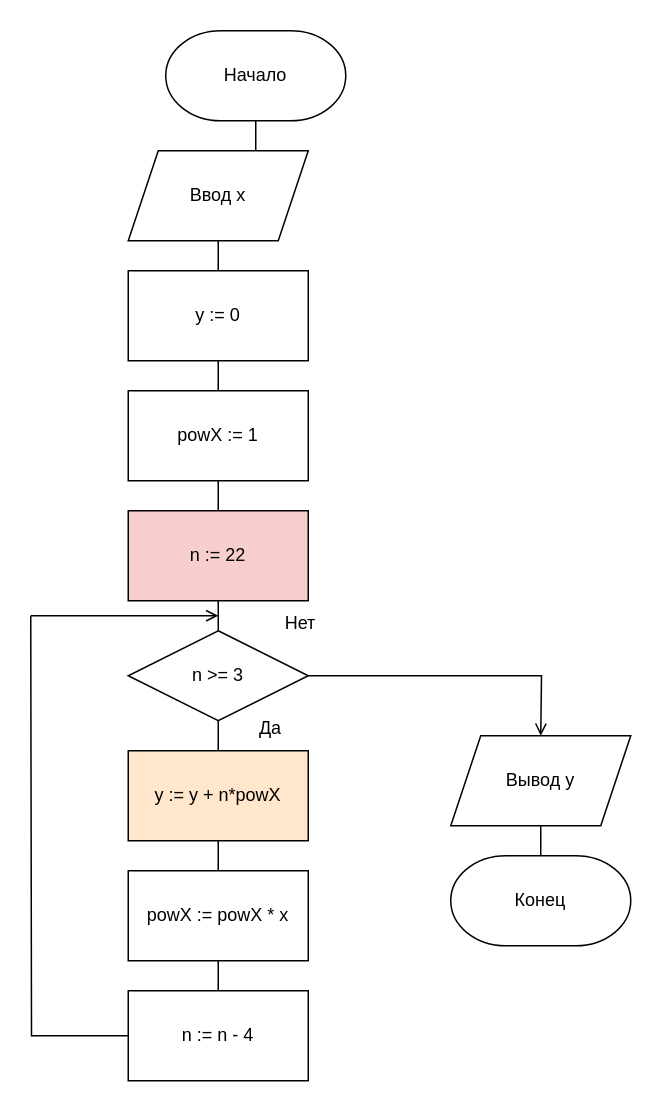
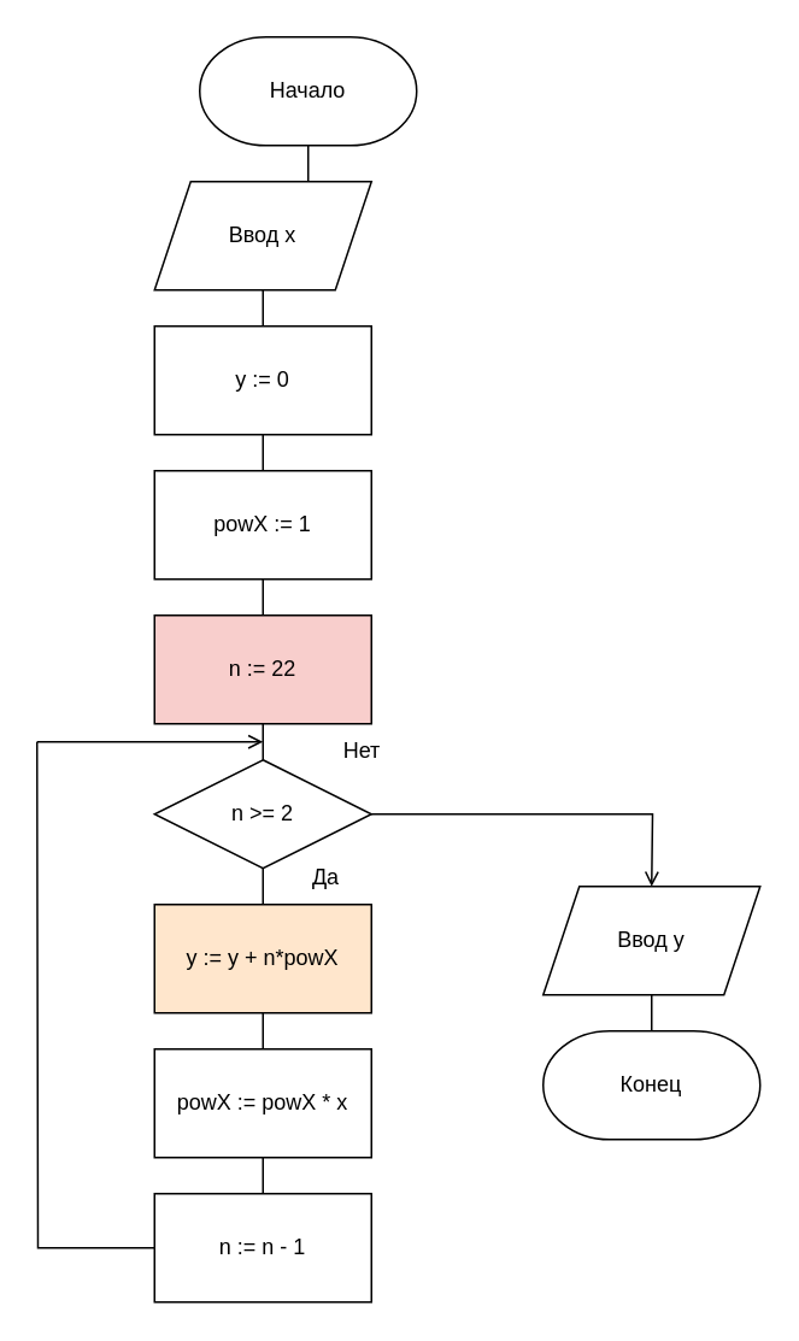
  <mxCell id="0" />
  <mxCell id="1" parent="0" />
  <mxCell id="2" style="edgeStyle=orthogonalEdgeStyle;rounded=0;orthogonalLoop=1;jettySize=auto;html=1;endArrow=none;endFill=0;" edge="1" parent="1"><mxGeometry relative="1" as="geometry"><mxPoint x="145" y="260" as="targetPoint" /><mxPoint x="145" y="240" as="sourcePoint" /></mxGeometry></mxCell>
  <mxCell id="3" style="edgeStyle=orthogonalEdgeStyle;rounded=0;orthogonalLoop=1;jettySize=auto;html=1;endArrow=none;endFill=0;" edge="1" parent="1" source="4"><mxGeometry relative="1" as="geometry"><mxPoint x="145" y="110" as="targetPoint" /></mxGeometry></mxCell>
  <mxCell id="4" value="Начало" style="strokeWidth=1;html=1;shape=mxgraph.flowchart.terminator;whiteSpace=wrap;" vertex="1" parent="1"><mxGeometry x="110" y="20" width="120" height="60" as="geometry" /></mxCell>
  <mxCell id="5" value="powX := 1" style="rounded=0;whiteSpace=wrap;html=1;strokeWidth=1;" vertex="1" parent="1"><mxGeometry x="85" y="260" width="120" height="60" as="geometry" /></mxCell>
  <mxCell id="6" style="edgeStyle=orthogonalEdgeStyle;rounded=0;orthogonalLoop=1;jettySize=auto;html=1;endArrow=none;endFill=0;" edge="1" parent="1"><mxGeometry relative="1" as="geometry"><mxPoint x="145" y="340" as="targetPoint" /><mxPoint x="145" y="320" as="sourcePoint" /></mxGeometry></mxCell>
  <mxCell id="7" style="edgeStyle=orthogonalEdgeStyle;rounded=0;orthogonalLoop=1;jettySize=auto;html=1;endArrow=none;endFill=0;" edge="1" parent="1" source="8"><mxGeometry relative="1" as="geometry"><mxPoint x="145" y="420" as="targetPoint" /></mxGeometry></mxCell>
  <mxCell id="8" value="n := 22" style="rounded=0;whiteSpace=wrap;html=1;strokeWidth=1;fillColor=#f8cecc;" vertex="1" parent="1"><mxGeometry x="85" y="340" width="120" height="60" as="geometry" /></mxCell>
  <mxCell id="9" style="edgeStyle=orthogonalEdgeStyle;rounded=0;orthogonalLoop=1;jettySize=auto;html=1;endArrow=open;endFill=0;" edge="1" parent="1" source="10"><mxGeometry relative="1" as="geometry"><mxPoint x="360" y="490" as="targetPoint" /></mxGeometry></mxCell>
- <mxCell id="10" value="n &amp;gt;= 3" style="rhombus;whiteSpace=wrap;html=1;strokeWidth=1;" vertex="1" parent="1"><mxGeometry x="85" y="420" width="120" height="60" as="geometry" /></mxCell>
+ <mxCell id="10" value="n &amp;gt;= 2" style="rhombus;whiteSpace=wrap;html=1;strokeWidth=1;" vertex="1" parent="1"><mxGeometry x="85" y="420" width="120" height="60" as="geometry" /></mxCell>
  <mxCell id="11" style="edgeStyle=orthogonalEdgeStyle;rounded=0;orthogonalLoop=1;jettySize=auto;html=1;endArrow=none;endFill=0;" edge="1" parent="1"><mxGeometry relative="1" as="geometry"><mxPoint x="145" y="500" as="targetPoint" /><mxPoint x="145" y="480" as="sourcePoint" /></mxGeometry></mxCell>
  <mxCell id="12" value="y := y + n*powX" style="rounded=0;whiteSpace=wrap;html=1;strokeWidth=1;fillColor=#ffe6cc;" vertex="1" parent="1"><mxGeometry x="85" y="500" width="120" height="60" as="geometry" /></mxCell>
  <mxCell id="13" style="edgeStyle=orthogonalEdgeStyle;rounded=0;orthogonalLoop=1;jettySize=auto;html=1;endArrow=none;endFill=0;" edge="1" parent="1"><mxGeometry relative="1" as="geometry"><mxPoint x="145" y="180" as="targetPoint" /><mxPoint x="145" y="160" as="sourcePoint" /></mxGeometry></mxCell>
  <mxCell id="14" value="y := 0" style="rounded=0;whiteSpace=wrap;html=1;strokeWidth=1;" vertex="1" parent="1"><mxGeometry x="85" y="180" width="120" height="60" as="geometry" /></mxCell>
  <mxCell id="15" style="edgeStyle=orthogonalEdgeStyle;rounded=0;orthogonalLoop=1;jettySize=auto;html=1;endArrow=none;endFill=0;" edge="1" parent="1"><mxGeometry relative="1" as="geometry"><mxPoint x="145" y="580" as="targetPoint" /><mxPoint x="145" y="560" as="sourcePoint" /></mxGeometry></mxCell>
  <mxCell id="16" value="powX := powX * x" style="rounded=0;whiteSpace=wrap;html=1;strokeWidth=1;" vertex="1" parent="1"><mxGeometry x="85" y="580" width="120" height="60" as="geometry" /></mxCell>
  <mxCell id="17" style="edgeStyle=orthogonalEdgeStyle;rounded=0;orthogonalLoop=1;jettySize=auto;html=1;endArrow=none;endFill=0;" edge="1" parent="1"><mxGeometry relative="1" as="geometry"><mxPoint x="145" y="660" as="targetPoint" /><mxPoint x="145" y="640" as="sourcePoint" /></mxGeometry></mxCell>
  <mxCell id="18" style="edgeStyle=orthogonalEdgeStyle;rounded=0;orthogonalLoop=1;jettySize=auto;html=1;endArrow=none;endFill=0;" edge="1" parent="1" source="19"><mxGeometry relative="1" as="geometry"><mxPoint x="20" y="410" as="targetPoint" /></mxGeometry></mxCell>
- <mxCell id="19" value="n := n - 4" style="rounded=0;whiteSpace=wrap;html=1;strokeWidth=1;" vertex="1" parent="1"><mxGeometry x="85" y="660" width="120" height="60" as="geometry" /></mxCell>
+ <mxCell id="19" value="n := n - 1" style="rounded=0;whiteSpace=wrap;html=1;strokeWidth=1;" vertex="1" parent="1"><mxGeometry x="85" y="660" width="120" height="60" as="geometry" /></mxCell>
  <mxCell id="20" value="" style="endArrow=open;html=1;rounded=0;edgeStyle=orthogonalEdgeStyle;endFill=0;" edge="1" parent="1"><mxGeometry width="50" height="50" relative="1" as="geometry"><mxPoint x="20" y="410" as="sourcePoint" /><mxPoint x="145" y="410" as="targetPoint" /><Array as="points"><mxPoint x="25" y="410" /></Array></mxGeometry></mxCell>
  <mxCell id="21" value="Да" style="text;html=1;strokeColor=none;fillColor=none;align=center;verticalAlign=middle;whiteSpace=wrap;rounded=0;" vertex="1" parent="1"><mxGeometry x="150" y="470" width="60" height="30" as="geometry" /></mxCell>
  <mxCell id="22" value="Нет" style="text;html=1;strokeColor=none;fillColor=none;align=center;verticalAlign=middle;whiteSpace=wrap;rounded=0;" vertex="1" parent="1"><mxGeometry x="170" y="400" width="60" height="30" as="geometry" /></mxCell>
  <mxCell id="23" style="edgeStyle=orthogonalEdgeStyle;rounded=0;orthogonalLoop=1;jettySize=auto;html=1;endArrow=none;endFill=0;" edge="1" parent="1" source="24"><mxGeometry relative="1" as="geometry"><mxPoint x="360" y="570" as="targetPoint" /></mxGeometry></mxCell>
- <mxCell id="24" value="Вывод y" style="shape=parallelogram;perimeter=parallelogramPerimeter;whiteSpace=wrap;html=1;fixedSize=1;strokeWidth=1;" vertex="1" parent="1"><mxGeometry x="300" y="490" width="120" height="60" as="geometry" /></mxCell>
+ <mxCell id="24" value="Ввод y" style="shape=parallelogram;perimeter=parallelogramPerimeter;whiteSpace=wrap;html=1;fixedSize=1;strokeWidth=1;" vertex="1" parent="1"><mxGeometry x="300" y="490" width="120" height="60" as="geometry" /></mxCell>
  <mxCell id="25" value="Конец" style="strokeWidth=1;html=1;shape=mxgraph.flowchart.terminator;whiteSpace=wrap;" vertex="1" parent="1"><mxGeometry x="300" y="570" width="120" height="60" as="geometry" /></mxCell>
  <mxCell id="26" value="Ввод x" style="shape=parallelogram;perimeter=parallelogramPerimeter;whiteSpace=wrap;html=1;fixedSize=1;strokeWidth=1;" vertex="1" parent="1"><mxGeometry x="85" y="100" width="120" height="60" as="geometry" /></mxCell>
